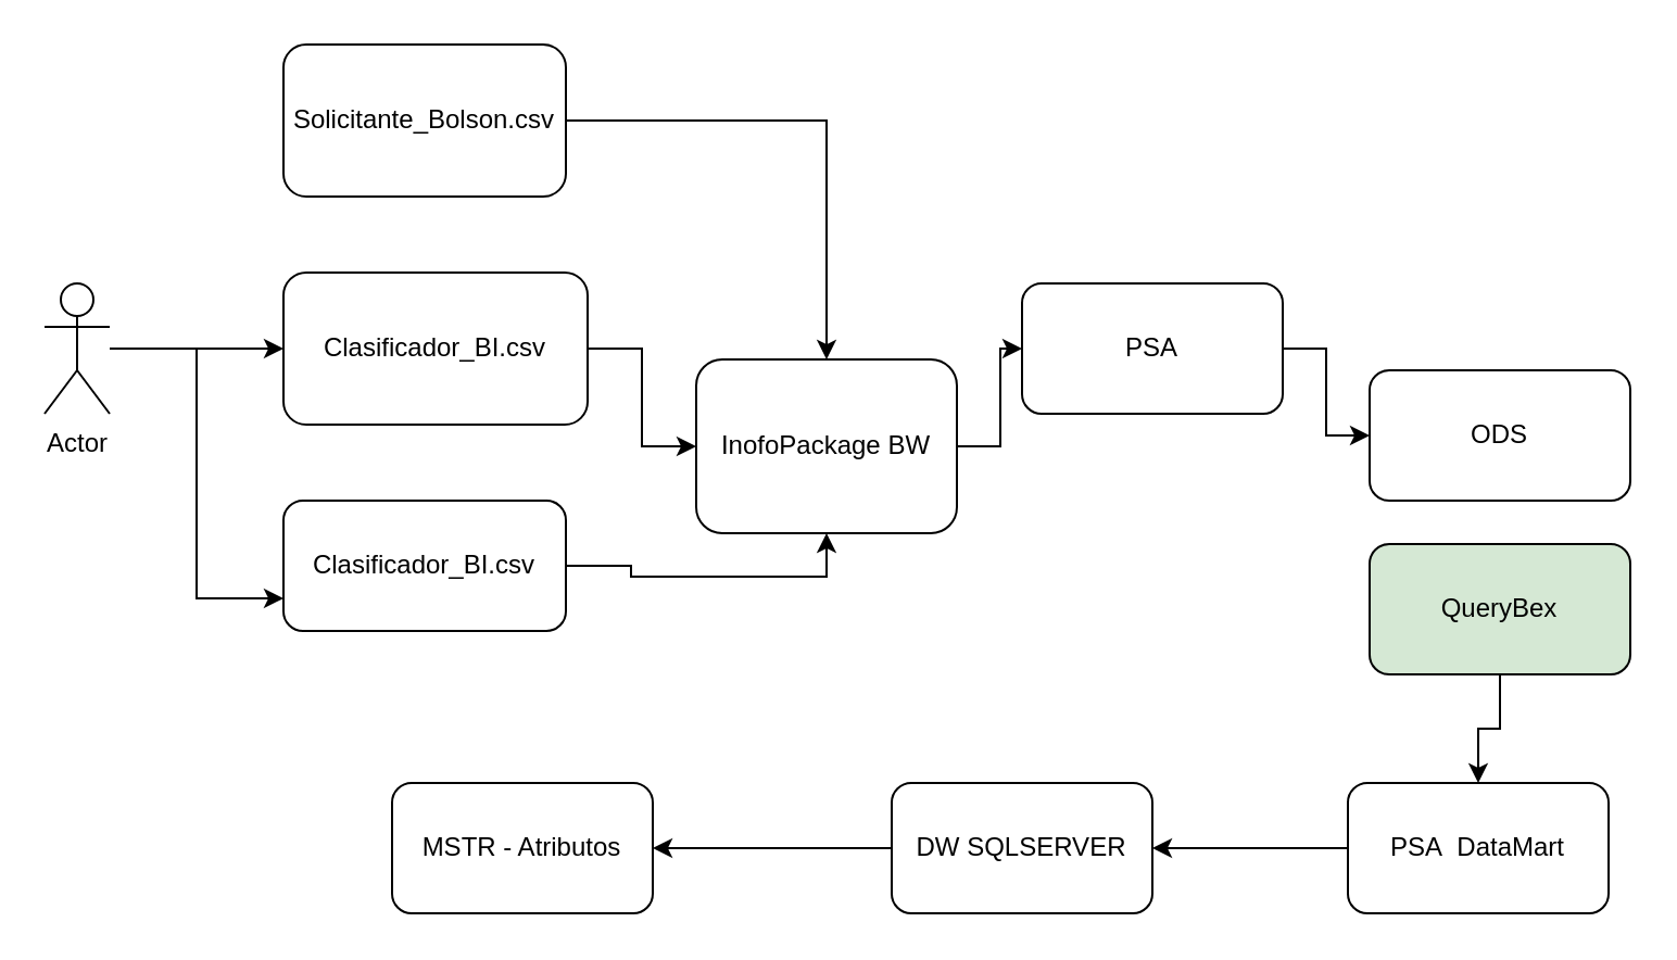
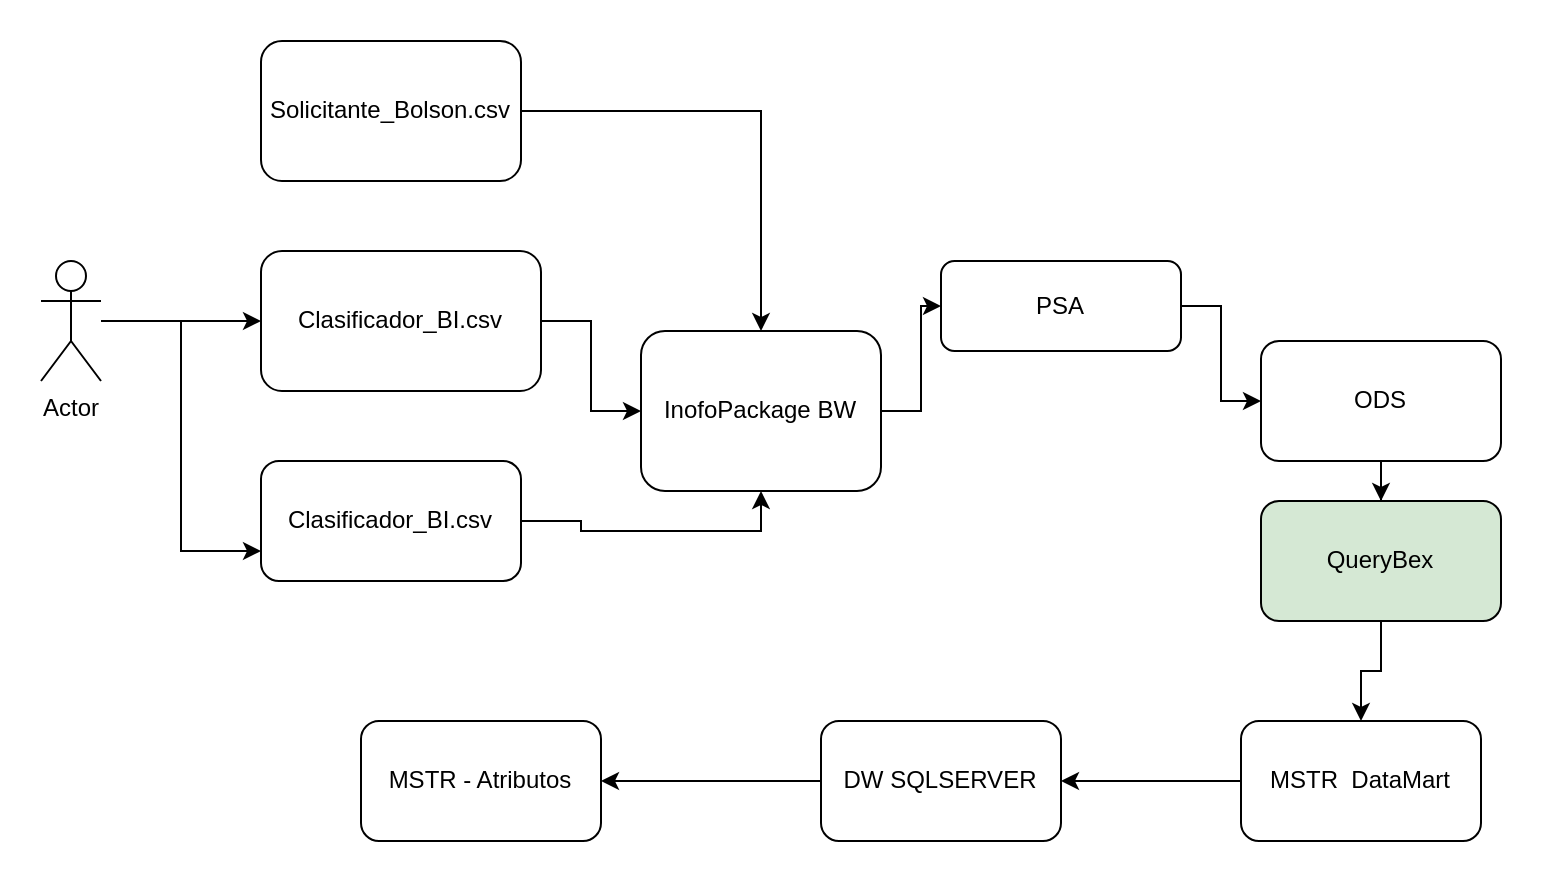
  <mxCell id="0" />
  <mxCell id="1" parent="0" />
  <mxCell id="2" style="edgeStyle=orthogonalEdgeStyle;rounded=0;orthogonalLoop=1;jettySize=auto;html=1;" edge="1" parent="1" source="3" target="12"><mxGeometry relative="1" as="geometry" /></mxCell>
  <mxCell id="3" value="Solicitante_Bolson.csv" style="rounded=1;whiteSpace=wrap;html=1;" vertex="1" parent="1"><mxGeometry x="130" y="20" width="130" height="70" as="geometry" /></mxCell>
  <mxCell id="4" style="edgeStyle=orthogonalEdgeStyle;rounded=0;orthogonalLoop=1;jettySize=auto;html=1;" edge="1" parent="1" source="6" target="8"><mxGeometry relative="1" as="geometry" /></mxCell>
  <mxCell id="5" style="edgeStyle=orthogonalEdgeStyle;rounded=0;orthogonalLoop=1;jettySize=auto;html=1;entryX=0;entryY=0.75;entryDx=0;entryDy=0;" edge="1" parent="1" source="6" target="10"><mxGeometry relative="1" as="geometry" /></mxCell>
  <mxCell id="6" value="Actor" style="shape=umlActor;verticalLabelPosition=bottom;labelBackgroundColor=#ffffff;verticalAlign=top;html=1;outlineConnect=0;" vertex="1" parent="1"><mxGeometry x="20" y="130" width="30" height="60" as="geometry" /></mxCell>
  <mxCell id="7" style="edgeStyle=orthogonalEdgeStyle;rounded=0;orthogonalLoop=1;jettySize=auto;html=1;entryX=0;entryY=0.5;entryDx=0;entryDy=0;" edge="1" parent="1" source="8" target="12"><mxGeometry relative="1" as="geometry" /></mxCell>
  <mxCell id="8" value="Clasificador_BI.csv" style="rounded=1;whiteSpace=wrap;html=1;" vertex="1" parent="1"><mxGeometry x="130" y="125" width="140" height="70" as="geometry" /></mxCell>
  <mxCell id="9" style="edgeStyle=orthogonalEdgeStyle;rounded=0;orthogonalLoop=1;jettySize=auto;html=1;entryX=0.5;entryY=1;entryDx=0;entryDy=0;" edge="1" parent="1" source="10" target="12"><mxGeometry relative="1" as="geometry" /></mxCell>
  <mxCell id="10" value="Clasificador_BI.csv" style="rounded=1;whiteSpace=wrap;html=1;" vertex="1" parent="1"><mxGeometry x="130" y="230" width="130" height="60" as="geometry" /></mxCell>
  <mxCell id="11" style="edgeStyle=orthogonalEdgeStyle;rounded=0;orthogonalLoop=1;jettySize=auto;html=1;" edge="1" parent="1" source="12" target="14"><mxGeometry relative="1" as="geometry"><mxPoint x="640" y="150" as="targetPoint" /></mxGeometry></mxCell>
  <mxCell id="12" value="InofoPackage BW" style="rounded=1;whiteSpace=wrap;html=1;" vertex="1" parent="1"><mxGeometry x="320" y="165" width="120" height="80" as="geometry" /></mxCell>
  <mxCell id="13" style="edgeStyle=orthogonalEdgeStyle;rounded=0;orthogonalLoop=1;jettySize=auto;html=1;entryX=0;entryY=0.5;entryDx=0;entryDy=0;" edge="1" parent="1" source="14" target="16"><mxGeometry relative="1" as="geometry"><mxPoint x="910" y="140" as="targetPoint" /></mxGeometry></mxCell>
- <mxCell id="14" value="PSA" style="rounded=1;whiteSpace=wrap;html=1;" vertex="1" parent="1"><mxGeometry x="470" y="130" width="120" height="60" as="geometry" /></mxCell>
+ <mxCell id="14" value="PSA" style="rounded=1;whiteSpace=wrap;html=1;" vertex="1" parent="1"><mxGeometry x="470" y="130" width="120" height="45" as="geometry" /></mxCell>
+ <mxCell id="15" style="edgeStyle=orthogonalEdgeStyle;rounded=0;orthogonalLoop=1;jettySize=auto;html=1;" edge="1" parent="1" source="16" target="18"><mxGeometry relative="1" as="geometry" /></mxCell>
  <mxCell id="16" value="ODS" style="rounded=1;whiteSpace=wrap;html=1;" vertex="1" parent="1"><mxGeometry x="630" y="170" width="120" height="60" as="geometry" /></mxCell>
  <mxCell id="17" style="edgeStyle=orthogonalEdgeStyle;rounded=0;orthogonalLoop=1;jettySize=auto;html=1;entryX=0.5;entryY=0;entryDx=0;entryDy=0;" edge="1" parent="1" source="18" target="20"><mxGeometry relative="1" as="geometry" /></mxCell>
  <mxCell id="18" value="QueryBex" style="rounded=1;whiteSpace=wrap;html=1;fillColor=#d5e8d4;" vertex="1" parent="1"><mxGeometry x="630" y="250" width="120" height="60" as="geometry" /></mxCell>
  <mxCell id="19" style="edgeStyle=orthogonalEdgeStyle;rounded=0;orthogonalLoop=1;jettySize=auto;html=1;entryX=1;entryY=0.5;entryDx=0;entryDy=0;" edge="1" parent="1" source="20" target="22"><mxGeometry relative="1" as="geometry" /></mxCell>
- <mxCell id="20" value="PSA&amp;nbsp; DataMart" style="rounded=1;whiteSpace=wrap;html=1;" vertex="1" parent="1"><mxGeometry x="620" y="360" width="120" height="60" as="geometry" /></mxCell>
+ <mxCell id="20" value="MSTR&amp;nbsp; DataMart" style="rounded=1;whiteSpace=wrap;html=1;" vertex="1" parent="1"><mxGeometry x="620" y="360" width="120" height="60" as="geometry" /></mxCell>
  <mxCell id="21" style="edgeStyle=orthogonalEdgeStyle;rounded=0;orthogonalLoop=1;jettySize=auto;html=1;" edge="1" parent="1" source="22" target="23"><mxGeometry relative="1" as="geometry" /></mxCell>
  <mxCell id="22" value="DW SQLSERVER" style="rounded=1;whiteSpace=wrap;html=1;" vertex="1" parent="1"><mxGeometry x="410" y="360" width="120" height="60" as="geometry" /></mxCell>
  <mxCell id="23" value="MSTR - Atributos" style="rounded=1;whiteSpace=wrap;html=1;" vertex="1" parent="1"><mxGeometry x="180" y="360" width="120" height="60" as="geometry" /></mxCell>
